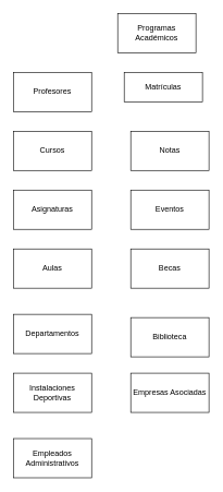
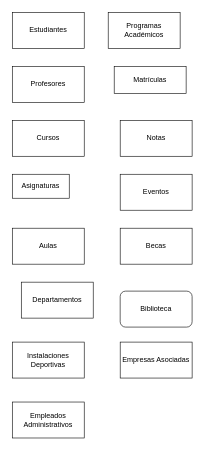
  <mxCell id="0" />
  <mxCell id="1" parent="0" />
+ <mxCell id="2" value="Estudiantes" style="whiteSpace=wrap;html=1;" vertex="1" parent="1"><mxGeometry x="20" y="20" width="120" height="60" as="geometry" /></mxCell>
  <mxCell id="3" value="Profesores" style="whiteSpace=wrap;html=1;" vertex="1" parent="1"><mxGeometry x="20" y="110" width="120" height="60" as="geometry" /></mxCell>
  <mxCell id="4" value="Cursos" style="whiteSpace=wrap;html=1;" vertex="1" parent="1"><mxGeometry x="20" y="200" width="120" height="60" as="geometry" /></mxCell>
- <mxCell id="5" value="Asignaturas" style="whiteSpace=wrap;html=1;" vertex="1" parent="1"><mxGeometry x="20" y="290" width="120" height="60" as="geometry" /></mxCell>
+ <mxCell id="5" value="Asignaturas" style="whiteSpace=wrap;html=1;" vertex="1" parent="1"><mxGeometry x="20" y="290" width="95" height="40" as="geometry" /></mxCell>
  <mxCell id="6" value="Aulas" style="whiteSpace=wrap;html=1;" vertex="1" parent="1"><mxGeometry x="20" y="380" width="120" height="60" as="geometry" /></mxCell>
- <mxCell id="7" value="Departamentos" style="whiteSpace=wrap;html=1;" vertex="1" parent="1"><mxGeometry x="20" y="480" width="120" height="60" as="geometry" /></mxCell>
+ <mxCell id="7" value="Departamentos" style="whiteSpace=wrap;html=1;" vertex="1" parent="1"><mxGeometry x="35" y="470" width="120" height="60" as="geometry" /></mxCell>
  <mxCell id="8" value="Programas Académicos" style="whiteSpace=wrap;html=1;" vertex="1" parent="1"><mxGeometry x="180" y="20" width="120" height="60" as="geometry" /></mxCell>
  <mxCell id="9" value="Matrículas" style="whiteSpace=wrap;html=1;" vertex="1" parent="1"><mxGeometry x="190" y="110" width="120" height="45" as="geometry" /></mxCell>
  <mxCell id="10" value="Notas" style="whiteSpace=wrap;html=1;" vertex="1" parent="1"><mxGeometry x="200" y="200" width="120" height="60" as="geometry" /></mxCell>
  <mxCell id="11" value="Eventos" style="whiteSpace=wrap;html=1;" vertex="1" parent="1"><mxGeometry x="200" y="290" width="120" height="60" as="geometry" /></mxCell>
  <mxCell id="12" value="Becas" style="whiteSpace=wrap;html=1;" vertex="1" parent="1"><mxGeometry x="200" y="380" width="120" height="60" as="geometry" /></mxCell>
- <mxCell id="13" value="Biblioteca" style="whiteSpace=wrap;html=1;" vertex="1" parent="1"><mxGeometry x="200" y="485" width="120" height="60" as="geometry" /></mxCell>
+ <mxCell id="13" value="Biblioteca" style="whiteSpace=wrap;html=1;rounded=1;" vertex="1" parent="1"><mxGeometry x="200" y="485" width="120" height="60" as="geometry" /></mxCell>
  <mxCell id="14" value="Instalaciones Deportivas" style="whiteSpace=wrap;html=1;" vertex="1" parent="1"><mxGeometry x="20" y="570" width="120" height="60" as="geometry" /></mxCell>
  <mxCell id="15" value="Empleados Administrativos" style="whiteSpace=wrap;html=1;" vertex="1" parent="1"><mxGeometry x="20" y="670" width="120" height="60" as="geometry" /></mxCell>
  <mxCell id="16" value="Empresas Asociadas" style="whiteSpace=wrap;html=1;" vertex="1" parent="1"><mxGeometry x="200" y="570" width="120" height="60" as="geometry" /></mxCell>
